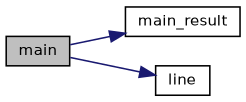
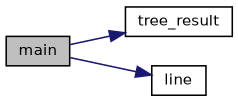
  digraph {
    rankdir=LR
    node [color=black fillcolor=white fontname=Helvetica fontsize=10 shape=record style=filled]
    edge [color=midnightblue fontname=Helvetica fontsize=10 labelfontname=Helvetica labelfontsize=10 style=solid]
    n1 [fillcolor=grey75 fontcolor=black height=0.2 label=main width=0.4]
-   n2 [height=0.2 label=main_result width=0.4]
+   n2 [height=0.2 label=tree_result width=0.4]
    n3 [height=0.2 label=line width=0.4]
    n1 -> n2
    n1 -> n3
  }
